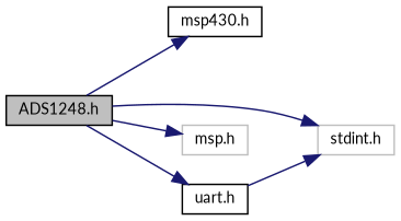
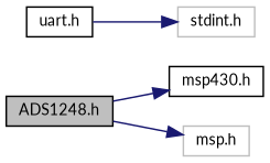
  digraph {
    fontname=Lato
    rankdir=LR
    node [color=black fillcolor=white fontname=Lato fontsize=10 shape=record style=filled]
    edge [color=midnightblue fontname=Lato fontsize=10 labelfontname=Helvetica labelfontsize=10 style=solid]
    n1 [fillcolor=grey75 fontcolor=black height=0.2 label="ADS1248.h" width=0.4]
    n2 [height=0.2 label="msp430.h" width=0.4]
    n3 [color=grey75 height=0.2 label="stdint.h" width=0.4]
    n4 [color=grey75 height=0.2 label="msp.h" width=0.4]
    n5 [height=0.2 label="uart.h" width=0.4]
    n1 -> n2
-   n1 -> n3
    n1 -> n4
-   n1 -> n5
    n5 -> n3
  }
